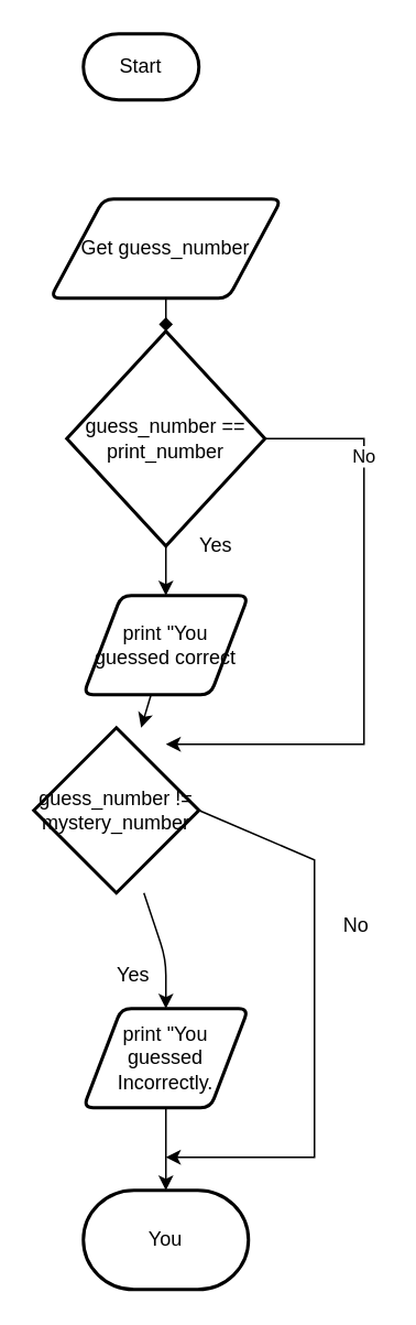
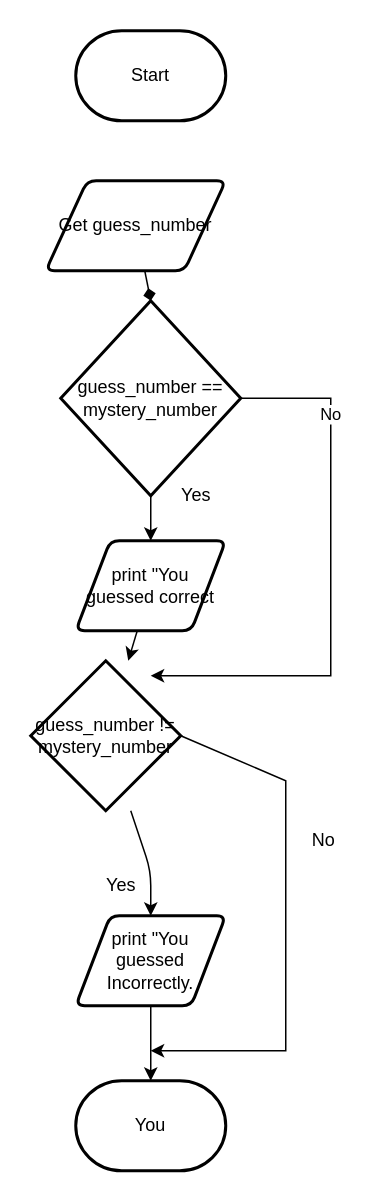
  <mxCell id="0" />
  <mxCell id="1" parent="0" />
- <mxCell id="2" value="Start" style="strokeWidth=2;html=1;shape=mxgraph.flowchart.terminator;whiteSpace=wrap;" vertex="1" parent="1"><mxGeometry x="50" y="20" width="70" height="40" as="geometry" /></mxCell>
+ <mxCell id="2" value="Start" style="strokeWidth=2;html=1;shape=mxgraph.flowchart.terminator;whiteSpace=wrap;" vertex="1" parent="1"><mxGeometry x="50" y="20" width="100" height="60" as="geometry" /></mxCell>
  <mxCell id="3" style="edgeStyle=none;html=1;entryX=0.5;entryY=0;entryDx=0;entryDy=0;entryPerimeter=0;endArrow=diamond;" edge="1" parent="1" source="4" target="11"><mxGeometry relative="1" as="geometry"><mxPoint x="100" y="210" as="targetPoint" /></mxGeometry></mxCell>
- <mxCell id="4" value="Get guess_number" style="shape=parallelogram;html=1;strokeWidth=2;perimeter=parallelogramPerimeter;whiteSpace=wrap;rounded=1;arcSize=12;size=0.23;" vertex="1" parent="1"><mxGeometry x="30" y="120" width="140" height="60" as="geometry" /></mxCell>
+ <mxCell id="4" value="Get guess_number" style="shape=parallelogram;html=1;strokeWidth=2;perimeter=parallelogramPerimeter;whiteSpace=wrap;rounded=1;arcSize=12;size=0.23;" vertex="1" parent="1"><mxGeometry x="30" y="120" width="120" height="60" as="geometry" /></mxCell>
  <mxCell id="5" style="edgeStyle=none;html=1;" edge="1" parent="1" source="6" target="17"><mxGeometry relative="1" as="geometry"><mxPoint x="100" y="490" as="targetPoint" /></mxGeometry></mxCell>
  <mxCell id="6" value="print &quot;You guessed correct" style="shape=parallelogram;html=1;strokeWidth=2;perimeter=parallelogramPerimeter;whiteSpace=wrap;rounded=1;arcSize=12;size=0.23;" vertex="1" parent="1"><mxGeometry x="50" y="360" width="100" height="60" as="geometry" /></mxCell>
  <mxCell id="7" value="You" style="strokeWidth=2;html=1;shape=mxgraph.flowchart.terminator;whiteSpace=wrap;" vertex="1" parent="1"><mxGeometry x="50" y="720" width="100" height="60" as="geometry" /></mxCell>
  <mxCell id="8" style="edgeStyle=none;html=1;" edge="1" parent="1" source="11" target="6"><mxGeometry relative="1" as="geometry" /></mxCell>
  <mxCell id="9" style="edgeStyle=none;html=1;exitX=1;exitY=0.5;exitDx=0;exitDy=0;exitPerimeter=0;rounded=0;" edge="1" parent="1" source="11"><mxGeometry relative="1" as="geometry"><Array as="points"><mxPoint x="220" y="265" /><mxPoint x="220" y="450" /></Array><mxPoint x="100" y="450" as="targetPoint" /></mxGeometry></mxCell>
  <mxCell id="10" value="No" style="edgeLabel;html=1;align=center;verticalAlign=middle;resizable=0;points=[];" vertex="1" connectable="0" parent="9"><mxGeometry x="-0.619" y="-1" relative="1" as="geometry"><mxPoint as="offset" /></mxGeometry></mxCell>
- <mxCell id="11" value="&lt;span&gt;guess_number == print_number&lt;/span&gt;" style="strokeWidth=2;html=1;shape=mxgraph.flowchart.decision;whiteSpace=wrap;" vertex="1" parent="1"><mxGeometry x="40" y="200" width="120" height="130" as="geometry" /></mxCell>
+ <mxCell id="11" value="&lt;span&gt;guess_number == mystery_number&lt;/span&gt;" style="strokeWidth=2;html=1;shape=mxgraph.flowchart.decision;whiteSpace=wrap;" vertex="1" parent="1"><mxGeometry x="40" y="200" width="120" height="130" as="geometry" /></mxCell>
  <mxCell id="12" value="Yes" style="text;html=1;align=center;verticalAlign=middle;resizable=0;points=[];autosize=1;strokeColor=none;fillColor=none;" vertex="1" parent="1"><mxGeometry x="110" y="320" width="40" height="20" as="geometry" /></mxCell>
  <mxCell id="13" style="edgeStyle=none;html=1;" edge="1" parent="1" source="14" target="7"><mxGeometry relative="1" as="geometry" /></mxCell>
  <mxCell id="14" value="print &quot;You guessed Incorrectly." style="shape=parallelogram;html=1;strokeWidth=2;perimeter=parallelogramPerimeter;whiteSpace=wrap;rounded=1;arcSize=12;size=0.23;" vertex="1" parent="1"><mxGeometry x="50" y="610" width="100" height="60" as="geometry" /></mxCell>
  <mxCell id="15" style="edgeStyle=none;html=1;" edge="1" parent="1" source="17" target="14"><mxGeometry relative="1" as="geometry"><Array as="points"><mxPoint x="100" y="580" /></Array></mxGeometry></mxCell>
  <mxCell id="16" style="edgeStyle=none;html=1;exitX=1;exitY=0.5;exitDx=0;exitDy=0;exitPerimeter=0;rounded=0;" edge="1" parent="1" source="17"><mxGeometry relative="1" as="geometry"><mxPoint x="100" y="700" as="targetPoint" /><Array as="points"><mxPoint x="190" y="520" /><mxPoint x="190" y="700" /></Array></mxGeometry></mxCell>
  <mxCell id="17" value="guess_number != mystery_number" style="strokeWidth=2;html=1;shape=mxgraph.flowchart.decision;whiteSpace=wrap;" vertex="1" parent="1"><mxGeometry x="20" y="440" width="100" height="100" as="geometry" /></mxCell>
  <mxCell id="18" value="Yes&lt;br&gt;" style="text;html=1;align=center;verticalAlign=middle;resizable=0;points=[];autosize=1;strokeColor=none;fillColor=none;" vertex="1" parent="1"><mxGeometry x="60" y="580" width="40" height="20" as="geometry" /></mxCell>
  <mxCell id="19" value="No&lt;br&gt;" style="text;html=1;align=center;verticalAlign=middle;resizable=0;points=[];autosize=1;strokeColor=none;fillColor=none;" vertex="1" parent="1"><mxGeometry x="200" y="550" width="30" height="20" as="geometry" /></mxCell>
